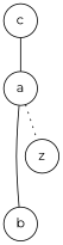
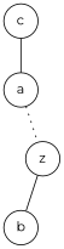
  graph {
    fontname=Montserrat
    node [fontname=Montserrat shape=circle]
    edge [fontname=Montserrat]
    a
    b
    z
    c
-   a -- b
+   z -- b
    a -- z [style=dotted]
    c -- a
  }
